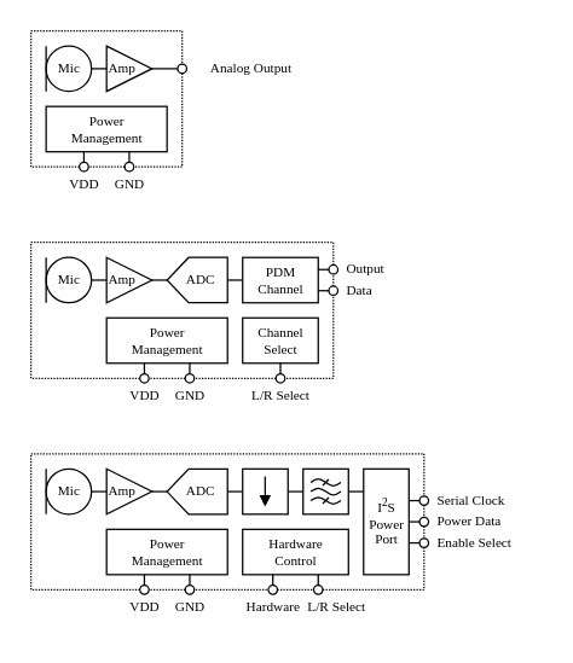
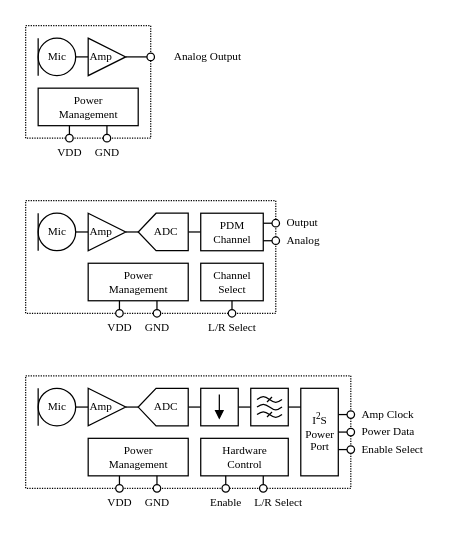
  <mxCell id="0" />
  <mxCell id="1" parent="0" />
  <mxCell id="2" value="" style="rounded=0;whiteSpace=wrap;html=1;fillColor=none;dashed=1;dashPattern=1 1;" vertex="1" parent="1"><mxGeometry x="20" y="160" width="200" height="90" as="geometry" /></mxCell>
  <mxCell id="3" style="edgeStyle=orthogonalEdgeStyle;rounded=0;orthogonalLoop=1;jettySize=auto;html=1;exitX=0;exitY=0.5;exitDx=0;exitDy=0;exitPerimeter=0;entryX=0;entryY=0.5;entryDx=0;entryDy=0;endArrow=none;endFill=0;" edge="1" parent="1" source="4" target="10"><mxGeometry relative="1" as="geometry" /></mxCell>
  <mxCell id="4" value="" style="verticalLabelPosition=bottom;shadow=0;dashed=0;align=center;html=1;verticalAlign=top;shape=mxgraph.electrical.abstract.dac;rotation=-180;" vertex="1" parent="1"><mxGeometry x="110" y="170" width="40" height="30" as="geometry" /></mxCell>
  <mxCell id="5" value="" style="rounded=0;whiteSpace=wrap;html=1;" vertex="1" parent="1"><mxGeometry x="160" y="210" width="50" height="30" as="geometry" /></mxCell>
  <mxCell id="6" style="edgeStyle=orthogonalEdgeStyle;rounded=0;orthogonalLoop=1;jettySize=auto;html=1;exitX=1;exitY=0.5;exitDx=0;exitDy=0;exitPerimeter=0;entryX=0;entryY=0.5;entryDx=0;entryDy=0;endArrow=none;endFill=0;" edge="1" parent="1" source="7" target="9"><mxGeometry relative="1" as="geometry" /></mxCell>
  <mxCell id="7" value="" style="verticalLabelPosition=bottom;shadow=0;dashed=0;align=center;html=1;verticalAlign=top;shape=mxgraph.electrical.radio.microphone_1;" vertex="1" parent="1"><mxGeometry x="30" y="170" width="30" height="30" as="geometry" /></mxCell>
  <mxCell id="8" style="edgeStyle=orthogonalEdgeStyle;rounded=0;orthogonalLoop=1;jettySize=auto;html=1;exitX=1;exitY=0.5;exitDx=0;exitDy=0;entryX=1;entryY=0.5;entryDx=0;entryDy=0;entryPerimeter=0;endArrow=none;endFill=0;" edge="1" parent="1" source="9" target="4"><mxGeometry relative="1" as="geometry" /></mxCell>
  <mxCell id="9" value="" style="triangle;whiteSpace=wrap;html=1;" vertex="1" parent="1"><mxGeometry x="70" y="170" width="30" height="30" as="geometry" /></mxCell>
  <mxCell id="10" value="" style="rounded=0;whiteSpace=wrap;html=1;" vertex="1" parent="1"><mxGeometry x="160" y="170" width="50" height="30" as="geometry" /></mxCell>
  <mxCell id="11" value="" style="endArrow=none;html=1;rounded=0;entryX=0;entryY=0.5;entryDx=0;entryDy=0;" edge="1" parent="1" target="12"><mxGeometry width="50" height="50" relative="1" as="geometry"><mxPoint x="210" y="178" as="sourcePoint" /><mxPoint x="231" y="178" as="targetPoint" /></mxGeometry></mxCell>
  <mxCell id="12" value="" style="ellipse;whiteSpace=wrap;html=1;fontSize=9;strokeWidth=1;fillColor=default;" vertex="1" parent="1"><mxGeometry x="217" y="175" width="6" height="6" as="geometry" /></mxCell>
  <mxCell id="13" value="" style="endArrow=none;html=1;rounded=0;entryX=0;entryY=0.5;entryDx=0;entryDy=0;" edge="1" parent="1" target="14"><mxGeometry width="50" height="50" relative="1" as="geometry"><mxPoint x="210" y="192" as="sourcePoint" /><mxPoint x="231" y="192" as="targetPoint" /></mxGeometry></mxCell>
  <mxCell id="14" value="" style="ellipse;whiteSpace=wrap;html=1;fontSize=9;strokeWidth=1;fillColor=default;" vertex="1" parent="1"><mxGeometry x="217" y="189" width="6" height="6" as="geometry" /></mxCell>
  <mxCell id="15" value="&lt;font face=&quot;CMU Serif&quot; style=&quot;font-size: 9px;&quot;&gt;Output&lt;/font&gt;" style="text;html=1;align=left;verticalAlign=middle;resizable=0;points=[];autosize=1;strokeColor=none;fillColor=none;fontSize=9;" vertex="1" parent="1"><mxGeometry x="227" y="163" width="50" height="30" as="geometry" /></mxCell>
  <mxCell id="16" value="&lt;font face=&quot;CMU Serif&quot;&gt;PDM&lt;br&gt;Channel&lt;br&gt;&lt;/font&gt;" style="text;html=1;align=center;verticalAlign=middle;resizable=0;points=[];autosize=1;strokeColor=none;fillColor=none;fontSize=9;" vertex="1" parent="1"><mxGeometry x="155" y="165" width="60" height="40" as="geometry" /></mxCell>
  <mxCell id="17" value="&lt;font face=&quot;CMU Serif&quot;&gt;ADC&lt;br&gt;&lt;/font&gt;" style="text;html=1;align=center;verticalAlign=middle;resizable=0;points=[];autosize=1;strokeColor=none;fillColor=none;fontSize=9;" vertex="1" parent="1"><mxGeometry x="112" y="170" width="40" height="30" as="geometry" /></mxCell>
  <mxCell id="18" value="&lt;font face=&quot;CMU Serif&quot;&gt;Amp&lt;br&gt;&lt;/font&gt;" style="text;html=1;align=center;verticalAlign=middle;resizable=0;points=[];autosize=1;strokeColor=none;fillColor=none;fontSize=9;" vertex="1" parent="1"><mxGeometry x="60" y="170" width="40" height="30" as="geometry" /></mxCell>
  <mxCell id="19" value="&lt;font face=&quot;CMU Serif&quot;&gt;Mic&lt;br&gt;&lt;/font&gt;" style="text;html=1;align=center;verticalAlign=middle;resizable=0;points=[];autosize=1;strokeColor=none;fillColor=none;fontSize=9;" vertex="1" parent="1"><mxGeometry x="25" y="170" width="40" height="30" as="geometry" /></mxCell>
- <mxCell id="20" value="&lt;font face=&quot;CMU Serif&quot; style=&quot;font-size: 9px;&quot;&gt;Data&lt;/font&gt;" style="text;html=1;align=left;verticalAlign=middle;resizable=0;points=[];autosize=1;strokeColor=none;fillColor=none;fontSize=9;" vertex="1" parent="1"><mxGeometry x="227" y="177" width="40" height="30" as="geometry" /></mxCell>
+ <mxCell id="20" value="&lt;font face=&quot;CMU Serif&quot; style=&quot;font-size: 9px;&quot;&gt;Analog&lt;/font&gt;" style="text;html=1;align=left;verticalAlign=middle;resizable=0;points=[];autosize=1;strokeColor=none;fillColor=none;fontSize=9;" vertex="1" parent="1"><mxGeometry x="227" y="177" width="40" height="30" as="geometry" /></mxCell>
  <mxCell id="21" value="&lt;font face=&quot;CMU Serif&quot;&gt;Channel&lt;br&gt;Select&lt;br&gt;&lt;/font&gt;" style="text;html=1;align=center;verticalAlign=middle;resizable=0;points=[];autosize=1;strokeColor=none;fillColor=none;fontSize=9;" vertex="1" parent="1"><mxGeometry x="155" y="205" width="60" height="40" as="geometry" /></mxCell>
  <mxCell id="22" value="" style="ellipse;whiteSpace=wrap;html=1;fontSize=9;strokeWidth=1;fillColor=default;" vertex="1" parent="1"><mxGeometry x="182" y="247" width="6" height="6" as="geometry" /></mxCell>
  <mxCell id="23" value="" style="endArrow=none;html=1;rounded=0;exitX=0.5;exitY=0;exitDx=0;exitDy=0;" edge="1" parent="1" source="22"><mxGeometry width="50" height="50" relative="1" as="geometry"><mxPoint x="140" y="260" as="sourcePoint" /><mxPoint x="185" y="240" as="targetPoint" /></mxGeometry></mxCell>
  <mxCell id="24" value="&lt;font face=&quot;CMU Serif&quot; style=&quot;font-size: 9px;&quot;&gt;L/R Select&lt;/font&gt;" style="text;html=1;align=center;verticalAlign=middle;resizable=0;points=[];autosize=1;strokeColor=none;fillColor=none;fontSize=9;" vertex="1" parent="1"><mxGeometry x="150" y="247" width="70" height="30" as="geometry" /></mxCell>
  <mxCell id="25" value="" style="rounded=0;whiteSpace=wrap;html=1;fillColor=default;" vertex="1" parent="1"><mxGeometry x="70" y="210" width="80" height="30" as="geometry" /></mxCell>
  <mxCell id="26" value="&lt;font face=&quot;CMU Serif&quot;&gt;Power&lt;br&gt;Management&lt;br&gt;&lt;/font&gt;" style="text;html=1;align=center;verticalAlign=middle;resizable=0;points=[];autosize=1;strokeColor=none;fillColor=none;fontSize=9;" vertex="1" parent="1"><mxGeometry x="75" y="205" width="70" height="40" as="geometry" /></mxCell>
  <mxCell id="27" value="" style="ellipse;whiteSpace=wrap;html=1;fontSize=9;strokeWidth=1;fillColor=default;" vertex="1" parent="1"><mxGeometry x="122" y="247" width="6" height="6" as="geometry" /></mxCell>
  <mxCell id="28" value="" style="endArrow=none;html=1;rounded=0;exitX=0.5;exitY=0;exitDx=0;exitDy=0;" edge="1" parent="1"><mxGeometry width="50" height="50" relative="1" as="geometry"><mxPoint x="125" y="247" as="sourcePoint" /><mxPoint x="125" y="240" as="targetPoint" /></mxGeometry></mxCell>
  <mxCell id="29" value="&lt;font face=&quot;CMU Serif&quot; style=&quot;font-size: 9px;&quot;&gt;GND&lt;/font&gt;" style="text;html=1;align=center;verticalAlign=middle;resizable=0;points=[];autosize=1;strokeColor=none;fillColor=none;fontSize=9;" vertex="1" parent="1"><mxGeometry x="105" y="247" width="40" height="30" as="geometry" /></mxCell>
  <mxCell id="30" value="" style="ellipse;whiteSpace=wrap;html=1;fontSize=9;strokeWidth=1;fillColor=default;" vertex="1" parent="1"><mxGeometry x="92" y="247" width="6" height="6" as="geometry" /></mxCell>
  <mxCell id="31" value="" style="endArrow=none;html=1;rounded=0;exitX=0.5;exitY=0;exitDx=0;exitDy=0;" edge="1" parent="1" source="30"><mxGeometry width="50" height="50" relative="1" as="geometry"><mxPoint x="50" y="260" as="sourcePoint" /><mxPoint x="95" y="240" as="targetPoint" /></mxGeometry></mxCell>
  <mxCell id="32" value="&lt;font face=&quot;CMU Serif&quot; style=&quot;font-size: 9px;&quot;&gt;VDD&lt;/font&gt;" style="text;html=1;align=center;verticalAlign=middle;resizable=0;points=[];autosize=1;strokeColor=none;fillColor=none;fontSize=9;" vertex="1" parent="1"><mxGeometry x="75" y="247" width="40" height="30" as="geometry" /></mxCell>
  <mxCell id="33" value="" style="rounded=0;whiteSpace=wrap;html=1;fillColor=none;dashed=1;dashPattern=1 1;" vertex="1" parent="1"><mxGeometry x="20" y="300" width="260" height="90" as="geometry" /></mxCell>
  <mxCell id="34" style="edgeStyle=orthogonalEdgeStyle;rounded=0;orthogonalLoop=1;jettySize=auto;html=1;exitX=0;exitY=0.5;exitDx=0;exitDy=0;exitPerimeter=0;entryX=0;entryY=0.5;entryDx=0;entryDy=0;endArrow=none;endFill=0;" edge="1" parent="1" source="35" target="41"><mxGeometry relative="1" as="geometry" /></mxCell>
  <mxCell id="35" value="" style="verticalLabelPosition=bottom;shadow=0;dashed=0;align=center;html=1;verticalAlign=top;shape=mxgraph.electrical.abstract.dac;rotation=-180;" vertex="1" parent="1"><mxGeometry x="110" y="310" width="40" height="30" as="geometry" /></mxCell>
  <mxCell id="36" style="edgeStyle=orthogonalEdgeStyle;rounded=0;orthogonalLoop=1;jettySize=auto;html=1;exitX=1;exitY=0.5;exitDx=0;exitDy=0;exitPerimeter=0;entryX=0;entryY=0.5;entryDx=0;entryDy=0;endArrow=none;endFill=0;" edge="1" parent="1" source="37" target="39"><mxGeometry relative="1" as="geometry" /></mxCell>
  <mxCell id="37" value="" style="verticalLabelPosition=bottom;shadow=0;dashed=0;align=center;html=1;verticalAlign=top;shape=mxgraph.electrical.radio.microphone_1;" vertex="1" parent="1"><mxGeometry x="30" y="310" width="30" height="30" as="geometry" /></mxCell>
  <mxCell id="38" style="edgeStyle=orthogonalEdgeStyle;rounded=0;orthogonalLoop=1;jettySize=auto;html=1;exitX=1;exitY=0.5;exitDx=0;exitDy=0;entryX=1;entryY=0.5;entryDx=0;entryDy=0;entryPerimeter=0;endArrow=none;endFill=0;" edge="1" parent="1" source="39" target="35"><mxGeometry relative="1" as="geometry" /></mxCell>
  <mxCell id="39" value="" style="triangle;whiteSpace=wrap;html=1;" vertex="1" parent="1"><mxGeometry x="70" y="310" width="30" height="30" as="geometry" /></mxCell>
  <mxCell id="40" style="edgeStyle=orthogonalEdgeStyle;rounded=0;orthogonalLoop=1;jettySize=auto;html=1;exitX=1;exitY=0.5;exitDx=0;exitDy=0;entryX=0;entryY=0.5;entryDx=0;entryDy=0;endArrow=none;endFill=0;" edge="1" parent="1" source="41" target="56"><mxGeometry relative="1" as="geometry" /></mxCell>
  <mxCell id="41" value="" style="rounded=0;whiteSpace=wrap;html=1;" vertex="1" parent="1"><mxGeometry x="160" y="310" width="30" height="30" as="geometry" /></mxCell>
  <mxCell id="42" value="&lt;font face=&quot;CMU Serif&quot;&gt;ADC&lt;br&gt;&lt;/font&gt;" style="text;html=1;align=center;verticalAlign=middle;resizable=0;points=[];autosize=1;strokeColor=none;fillColor=none;fontSize=9;" vertex="1" parent="1"><mxGeometry x="112" y="310" width="40" height="30" as="geometry" /></mxCell>
  <mxCell id="43" value="&lt;font face=&quot;CMU Serif&quot;&gt;Amp&lt;br&gt;&lt;/font&gt;" style="text;html=1;align=center;verticalAlign=middle;resizable=0;points=[];autosize=1;strokeColor=none;fillColor=none;fontSize=9;" vertex="1" parent="1"><mxGeometry x="60" y="310" width="40" height="30" as="geometry" /></mxCell>
  <mxCell id="44" value="&lt;font face=&quot;CMU Serif&quot;&gt;Mic&lt;br&gt;&lt;/font&gt;" style="text;html=1;align=center;verticalAlign=middle;resizable=0;points=[];autosize=1;strokeColor=none;fillColor=none;fontSize=9;" vertex="1" parent="1"><mxGeometry x="25" y="310" width="40" height="30" as="geometry" /></mxCell>
  <mxCell id="45" value="" style="ellipse;whiteSpace=wrap;html=1;fontSize=9;strokeWidth=1;fillColor=default;" vertex="1" parent="1"><mxGeometry x="207" y="387" width="6" height="6" as="geometry" /></mxCell>
  <mxCell id="46" value="" style="endArrow=none;html=1;rounded=0;exitX=0.5;exitY=0;exitDx=0;exitDy=0;" edge="1" parent="1" source="45"><mxGeometry width="50" height="50" relative="1" as="geometry"><mxPoint x="165" y="400" as="sourcePoint" /><mxPoint x="210" y="380" as="targetPoint" /></mxGeometry></mxCell>
  <mxCell id="47" value="" style="rounded=0;whiteSpace=wrap;html=1;fillColor=default;" vertex="1" parent="1"><mxGeometry x="70" y="350" width="80" height="30" as="geometry" /></mxCell>
  <mxCell id="48" value="&lt;font face=&quot;CMU Serif&quot;&gt;Power&lt;br&gt;Management&lt;br&gt;&lt;/font&gt;" style="text;html=1;align=center;verticalAlign=middle;resizable=0;points=[];autosize=1;strokeColor=none;fillColor=none;fontSize=9;" vertex="1" parent="1"><mxGeometry x="75" y="345" width="70" height="40" as="geometry" /></mxCell>
  <mxCell id="49" value="" style="ellipse;whiteSpace=wrap;html=1;fontSize=9;strokeWidth=1;fillColor=default;" vertex="1" parent="1"><mxGeometry x="122" y="387" width="6" height="6" as="geometry" /></mxCell>
  <mxCell id="50" value="" style="endArrow=none;html=1;rounded=0;exitX=0.5;exitY=0;exitDx=0;exitDy=0;" edge="1" parent="1"><mxGeometry width="50" height="50" relative="1" as="geometry"><mxPoint x="125" y="387" as="sourcePoint" /><mxPoint x="125" y="380" as="targetPoint" /></mxGeometry></mxCell>
  <mxCell id="51" value="&lt;font face=&quot;CMU Serif&quot; style=&quot;font-size: 9px;&quot;&gt;GND&lt;/font&gt;" style="text;html=1;align=center;verticalAlign=middle;resizable=0;points=[];autosize=1;strokeColor=none;fillColor=none;fontSize=9;" vertex="1" parent="1"><mxGeometry x="105" y="387" width="40" height="30" as="geometry" /></mxCell>
  <mxCell id="52" value="" style="ellipse;whiteSpace=wrap;html=1;fontSize=9;strokeWidth=1;fillColor=default;" vertex="1" parent="1"><mxGeometry x="92" y="387" width="6" height="6" as="geometry" /></mxCell>
  <mxCell id="53" value="" style="endArrow=none;html=1;rounded=0;exitX=0.5;exitY=0;exitDx=0;exitDy=0;" edge="1" parent="1" source="52"><mxGeometry width="50" height="50" relative="1" as="geometry"><mxPoint x="50" y="400" as="sourcePoint" /><mxPoint x="95" y="380" as="targetPoint" /></mxGeometry></mxCell>
  <mxCell id="54" value="&lt;font face=&quot;CMU Serif&quot; style=&quot;font-size: 9px;&quot;&gt;VDD&lt;/font&gt;" style="text;html=1;align=center;verticalAlign=middle;resizable=0;points=[];autosize=1;strokeColor=none;fillColor=none;fontSize=9;" vertex="1" parent="1"><mxGeometry x="75" y="387" width="40" height="30" as="geometry" /></mxCell>
  <mxCell id="55" value="" style="endArrow=block;html=1;rounded=0;endFill=1;endSize=5;startSize=5;" edge="1" parent="1"><mxGeometry width="50" height="50" relative="1" as="geometry"><mxPoint x="174.87" y="315" as="sourcePoint" /><mxPoint x="174.87" y="335" as="targetPoint" /></mxGeometry></mxCell>
  <mxCell id="56" value="" style="rounded=0;whiteSpace=wrap;html=1;" vertex="1" parent="1"><mxGeometry x="200" y="310" width="30" height="30" as="geometry" /></mxCell>
  <mxCell id="57" value="" style="pointerEvents=1;verticalLabelPosition=bottom;shadow=0;dashed=0;align=center;html=1;verticalAlign=top;shape=mxgraph.electrical.waveforms.sine_wave;fontSize=9;strokeWidth=1;" vertex="1" parent="1"><mxGeometry x="205" y="316" width="20" height="6" as="geometry" /></mxCell>
  <mxCell id="58" value="" style="pointerEvents=1;verticalLabelPosition=bottom;shadow=0;dashed=0;align=center;html=1;verticalAlign=top;shape=mxgraph.electrical.waveforms.sine_wave;fontSize=9;strokeWidth=1;" vertex="1" parent="1"><mxGeometry x="205" y="322" width="20" height="6" as="geometry" /></mxCell>
  <mxCell id="59" value="" style="pointerEvents=1;verticalLabelPosition=bottom;shadow=0;dashed=0;align=center;html=1;verticalAlign=top;shape=mxgraph.electrical.waveforms.sine_wave;fontSize=9;strokeWidth=1;" vertex="1" parent="1"><mxGeometry x="205" y="328" width="20" height="6" as="geometry" /></mxCell>
  <mxCell id="60" value="" style="endArrow=none;html=1;rounded=0;startSize=3;endSize=3;" edge="1" parent="1"><mxGeometry width="50" height="50" relative="1" as="geometry"><mxPoint x="213" y="321" as="sourcePoint" /><mxPoint x="217" y="317" as="targetPoint" /></mxGeometry></mxCell>
  <mxCell id="61" value="" style="rounded=0;whiteSpace=wrap;html=1;fillColor=default;" vertex="1" parent="1"><mxGeometry x="240" y="310" width="30" height="70" as="geometry" /></mxCell>
  <mxCell id="62" value="" style="endArrow=none;html=1;rounded=0;entryX=1;entryY=0.5;entryDx=0;entryDy=0;" edge="1" parent="1" target="56"><mxGeometry width="50" height="50" relative="1" as="geometry"><mxPoint x="240" y="325" as="sourcePoint" /><mxPoint x="220" y="350" as="targetPoint" /></mxGeometry></mxCell>
  <mxCell id="63" value="&lt;font face=&quot;CMU Serif&quot;&gt;I&lt;sup&gt;2&lt;/sup&gt;S&lt;br&gt;Power&lt;br&gt;Port&lt;br&gt;&lt;/font&gt;" style="text;html=1;align=center;verticalAlign=middle;resizable=0;points=[];autosize=1;strokeColor=none;fillColor=none;fontSize=9;" vertex="1" parent="1"><mxGeometry x="230" y="320" width="50" height="50" as="geometry" /></mxCell>
  <mxCell id="64" value="" style="endArrow=none;html=1;rounded=0;entryX=0;entryY=0.5;entryDx=0;entryDy=0;" edge="1" parent="1" target="65"><mxGeometry width="50" height="50" relative="1" as="geometry"><mxPoint x="270" y="331" as="sourcePoint" /><mxPoint x="291" y="331" as="targetPoint" /></mxGeometry></mxCell>
  <mxCell id="65" value="" style="ellipse;whiteSpace=wrap;html=1;fontSize=9;strokeWidth=1;fillColor=default;" vertex="1" parent="1"><mxGeometry x="277" y="328" width="6" height="6" as="geometry" /></mxCell>
  <mxCell id="66" value="" style="endArrow=none;html=1;rounded=0;entryX=0;entryY=0.5;entryDx=0;entryDy=0;" edge="1" parent="1" target="67"><mxGeometry width="50" height="50" relative="1" as="geometry"><mxPoint x="270" y="345" as="sourcePoint" /><mxPoint x="291" y="345" as="targetPoint" /></mxGeometry></mxCell>
  <mxCell id="67" value="" style="ellipse;whiteSpace=wrap;html=1;fontSize=9;strokeWidth=1;fillColor=default;" vertex="1" parent="1"><mxGeometry x="277" y="342" width="6" height="6" as="geometry" /></mxCell>
- <mxCell id="68" value="&lt;font face=&quot;CMU Serif&quot; style=&quot;font-size: 9px;&quot;&gt;Serial Clock&lt;/font&gt;" style="text;html=1;align=left;verticalAlign=middle;resizable=0;points=[];autosize=1;strokeColor=none;fillColor=none;fontSize=9;" vertex="1" parent="1"><mxGeometry x="287" y="316" width="70" height="30" as="geometry" /></mxCell>
+ <mxCell id="68" value="&lt;font face=&quot;CMU Serif&quot; style=&quot;font-size: 9px;&quot;&gt;Amp Clock&lt;/font&gt;" style="text;html=1;align=left;verticalAlign=middle;resizable=0;points=[];autosize=1;strokeColor=none;fillColor=none;fontSize=9;" vertex="1" parent="1"><mxGeometry x="287" y="316" width="70" height="30" as="geometry" /></mxCell>
  <mxCell id="69" value="&lt;font face=&quot;CMU Serif&quot; style=&quot;font-size: 9px;&quot;&gt;Power Data&lt;/font&gt;" style="text;html=1;align=left;verticalAlign=middle;resizable=0;points=[];autosize=1;strokeColor=none;fillColor=none;fontSize=9;" vertex="1" parent="1"><mxGeometry x="287" y="330" width="70" height="30" as="geometry" /></mxCell>
  <mxCell id="70" value="" style="endArrow=none;html=1;rounded=0;entryX=0;entryY=0.5;entryDx=0;entryDy=0;" edge="1" parent="1" target="71"><mxGeometry width="50" height="50" relative="1" as="geometry"><mxPoint x="270" y="359" as="sourcePoint" /><mxPoint x="291" y="359" as="targetPoint" /></mxGeometry></mxCell>
  <mxCell id="71" value="" style="ellipse;whiteSpace=wrap;html=1;fontSize=9;strokeWidth=1;fillColor=default;" vertex="1" parent="1"><mxGeometry x="277" y="356" width="6" height="6" as="geometry" /></mxCell>
  <mxCell id="72" value="&lt;font face=&quot;CMU Serif&quot; style=&quot;font-size: 9px;&quot;&gt;Enable Select&lt;/font&gt;" style="text;html=1;align=left;verticalAlign=middle;resizable=0;points=[];autosize=1;strokeColor=none;fillColor=none;fontSize=9;" vertex="1" parent="1"><mxGeometry x="287" y="344" width="70" height="30" as="geometry" /></mxCell>
  <mxCell id="73" value="" style="rounded=0;whiteSpace=wrap;html=1;fillColor=default;" vertex="1" parent="1"><mxGeometry x="160" y="350" width="70" height="30" as="geometry" /></mxCell>
  <mxCell id="74" value="" style="ellipse;whiteSpace=wrap;html=1;fontSize=9;strokeWidth=1;fillColor=default;" vertex="1" parent="1"><mxGeometry x="177" y="387" width="6" height="6" as="geometry" /></mxCell>
  <mxCell id="75" value="" style="endArrow=none;html=1;rounded=0;exitX=0.5;exitY=0;exitDx=0;exitDy=0;" edge="1" parent="1" source="74"><mxGeometry width="50" height="50" relative="1" as="geometry"><mxPoint x="135" y="400" as="sourcePoint" /><mxPoint x="180" y="380" as="targetPoint" /></mxGeometry></mxCell>
- <mxCell id="76" value="&lt;font face=&quot;CMU Serif&quot; style=&quot;font-size: 9px;&quot;&gt;Hardware&lt;/font&gt;" style="text;html=1;align=center;verticalAlign=middle;resizable=0;points=[];autosize=1;strokeColor=none;fillColor=none;fontSize=9;" vertex="1" parent="1"><mxGeometry x="155" y="387" width="50" height="30" as="geometry" /></mxCell>
+ <mxCell id="76" value="&lt;font face=&quot;CMU Serif&quot; style=&quot;font-size: 9px;&quot;&gt;Enable&lt;/font&gt;" style="text;html=1;align=center;verticalAlign=middle;resizable=0;points=[];autosize=1;strokeColor=none;fillColor=none;fontSize=9;" vertex="1" parent="1"><mxGeometry x="155" y="387" width="50" height="30" as="geometry" /></mxCell>
  <mxCell id="77" value="&lt;font face=&quot;CMU Serif&quot;&gt;Hardware&lt;br&gt;Control&lt;br&gt;&lt;/font&gt;" style="text;html=1;align=center;verticalAlign=middle;resizable=0;points=[];autosize=1;strokeColor=none;fillColor=none;fontSize=9;" vertex="1" parent="1"><mxGeometry x="165" y="345" width="60" height="40" as="geometry" /></mxCell>
  <mxCell id="78" value="&lt;font face=&quot;CMU Serif&quot; style=&quot;font-size: 9px;&quot;&gt;L/R Select&lt;/font&gt;" style="text;html=1;align=center;verticalAlign=middle;resizable=0;points=[];autosize=1;strokeColor=none;fillColor=none;fontSize=9;" vertex="1" parent="1"><mxGeometry x="187" y="387" width="70" height="30" as="geometry" /></mxCell>
  <mxCell id="79" value="" style="rounded=0;whiteSpace=wrap;html=1;fillColor=none;dashed=1;dashPattern=1 1;" vertex="1" parent="1"><mxGeometry x="20" y="20" width="100" height="90" as="geometry" /></mxCell>
  <mxCell id="80" style="edgeStyle=orthogonalEdgeStyle;rounded=0;orthogonalLoop=1;jettySize=auto;html=1;exitX=1;exitY=0.5;exitDx=0;exitDy=0;exitPerimeter=0;entryX=0;entryY=0.5;entryDx=0;entryDy=0;endArrow=none;endFill=0;" edge="1" parent="1" source="81" target="82"><mxGeometry relative="1" as="geometry" /></mxCell>
  <mxCell id="81" value="" style="verticalLabelPosition=bottom;shadow=0;dashed=0;align=center;html=1;verticalAlign=top;shape=mxgraph.electrical.radio.microphone_1;" vertex="1" parent="1"><mxGeometry x="30" y="30" width="30" height="30" as="geometry" /></mxCell>
  <mxCell id="82" value="" style="triangle;whiteSpace=wrap;html=1;" vertex="1" parent="1"><mxGeometry x="70" y="30" width="30" height="30" as="geometry" /></mxCell>
  <mxCell id="83" value="" style="endArrow=none;html=1;rounded=0;entryX=0;entryY=0.5;entryDx=0;entryDy=0;exitX=1;exitY=0.5;exitDx=0;exitDy=0;" edge="1" parent="1" target="84" source="82"><mxGeometry width="50" height="50" relative="1" as="geometry"><mxPoint x="110" y="45" as="sourcePoint" /><mxPoint x="131" y="45" as="targetPoint" /></mxGeometry></mxCell>
  <mxCell id="84" value="" style="ellipse;whiteSpace=wrap;html=1;fontSize=9;strokeWidth=1;fillColor=default;" vertex="1" parent="1"><mxGeometry x="117" y="42" width="6" height="6" as="geometry" /></mxCell>
  <mxCell id="85" value="&lt;font face=&quot;CMU Serif&quot;&gt;Analog Output&lt;/font&gt;" style="text;html=1;align=left;verticalAlign=middle;resizable=0;points=[];autosize=1;strokeColor=none;fillColor=none;fontSize=9;" vertex="1" parent="1"><mxGeometry x="137" y="30" width="80" height="30" as="geometry" /></mxCell>
  <mxCell id="86" value="&lt;font face=&quot;CMU Serif&quot;&gt;Amp&lt;br&gt;&lt;/font&gt;" style="text;html=1;align=center;verticalAlign=middle;resizable=0;points=[];autosize=1;strokeColor=none;fillColor=none;fontSize=9;" vertex="1" parent="1"><mxGeometry x="60" y="30" width="40" height="30" as="geometry" /></mxCell>
  <mxCell id="87" value="&lt;font face=&quot;CMU Serif&quot;&gt;Mic&lt;br&gt;&lt;/font&gt;" style="text;html=1;align=center;verticalAlign=middle;resizable=0;points=[];autosize=1;strokeColor=none;fillColor=none;fontSize=9;" vertex="1" parent="1"><mxGeometry x="25" y="30" width="40" height="30" as="geometry" /></mxCell>
  <mxCell id="88" value="" style="rounded=0;whiteSpace=wrap;html=1;fillColor=default;" vertex="1" parent="1"><mxGeometry x="30" y="70" width="80" height="30" as="geometry" /></mxCell>
  <mxCell id="89" value="&lt;font face=&quot;CMU Serif&quot;&gt;Power&lt;br&gt;Management&lt;br&gt;&lt;/font&gt;" style="text;html=1;align=center;verticalAlign=middle;resizable=0;points=[];autosize=1;strokeColor=none;fillColor=none;fontSize=9;" vertex="1" parent="1"><mxGeometry x="35" y="65" width="70" height="40" as="geometry" /></mxCell>
  <mxCell id="90" value="" style="ellipse;whiteSpace=wrap;html=1;fontSize=9;strokeWidth=1;fillColor=default;" vertex="1" parent="1"><mxGeometry x="82" y="107" width="6" height="6" as="geometry" /></mxCell>
  <mxCell id="91" value="" style="endArrow=none;html=1;rounded=0;exitX=0.5;exitY=0;exitDx=0;exitDy=0;" edge="1" parent="1"><mxGeometry width="50" height="50" relative="1" as="geometry"><mxPoint x="85" y="107" as="sourcePoint" /><mxPoint x="85" y="100" as="targetPoint" /></mxGeometry></mxCell>
  <mxCell id="92" value="&lt;font face=&quot;CMU Serif&quot; style=&quot;font-size: 9px;&quot;&gt;GND&lt;/font&gt;" style="text;html=1;align=center;verticalAlign=middle;resizable=0;points=[];autosize=1;strokeColor=none;fillColor=none;fontSize=9;" vertex="1" parent="1"><mxGeometry x="65" y="107" width="40" height="30" as="geometry" /></mxCell>
  <mxCell id="93" value="" style="ellipse;whiteSpace=wrap;html=1;fontSize=9;strokeWidth=1;fillColor=default;" vertex="1" parent="1"><mxGeometry x="52" y="107" width="6" height="6" as="geometry" /></mxCell>
  <mxCell id="94" value="" style="endArrow=none;html=1;rounded=0;exitX=0.5;exitY=0;exitDx=0;exitDy=0;" edge="1" parent="1" source="93"><mxGeometry width="50" height="50" relative="1" as="geometry"><mxPoint x="10" y="120" as="sourcePoint" /><mxPoint x="55" y="100" as="targetPoint" /></mxGeometry></mxCell>
  <mxCell id="95" value="&lt;font face=&quot;CMU Serif&quot; style=&quot;font-size: 9px;&quot;&gt;VDD&lt;/font&gt;" style="text;html=1;align=center;verticalAlign=middle;resizable=0;points=[];autosize=1;strokeColor=none;fillColor=none;fontSize=9;" vertex="1" parent="1"><mxGeometry x="35" y="107" width="40" height="30" as="geometry" /></mxCell>
  <mxCell id="96" value="" style="endArrow=none;html=1;rounded=0;startSize=3;endSize=3;" edge="1" parent="1"><mxGeometry width="50" height="50" relative="1" as="geometry"><mxPoint x="213" y="333" as="sourcePoint" /><mxPoint x="217" y="329" as="targetPoint" /></mxGeometry></mxCell>
